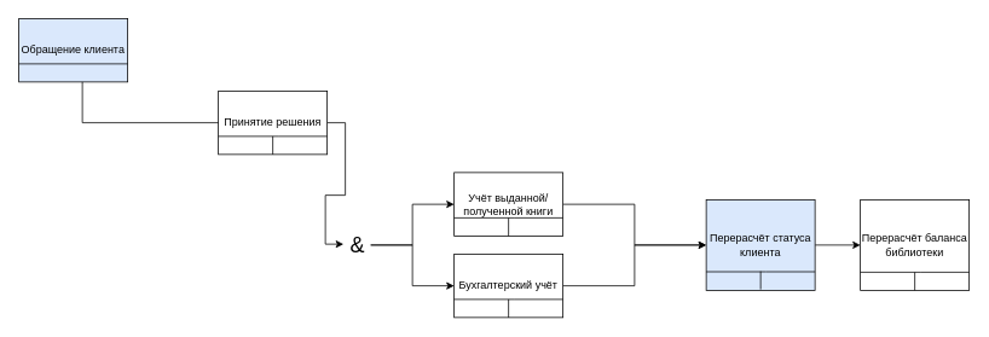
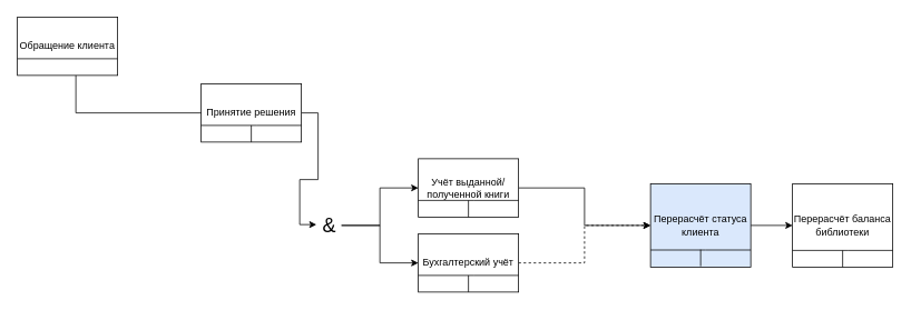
  <mxCell id="0" />
  <mxCell id="1" parent="0" />
- <mxCell id="2" value="Обращение клиента" style="rounded=0;whiteSpace=wrap;html=1;fillColor=#dae8fc;" vertex="1" parent="1"><mxGeometry x="20" y="20" width="120" height="70" as="geometry" /></mxCell>
+ <mxCell id="2" value="Обращение клиента" style="rounded=0;whiteSpace=wrap;html=1;" vertex="1" parent="1"><mxGeometry x="20" y="20" width="120" height="70" as="geometry" /></mxCell>
  <mxCell id="3" value="" style="endArrow=none;html=1;rounded=0;" edge="1" parent="1"><mxGeometry width="50" height="50" relative="1" as="geometry"><mxPoint x="20" y="70" as="sourcePoint" /><mxPoint x="140" y="70" as="targetPoint" /></mxGeometry></mxCell>
  <mxCell id="4" style="edgeStyle=orthogonalEdgeStyle;rounded=0;orthogonalLoop=1;jettySize=auto;html=1;entryX=0;entryY=0.45;entryDx=0;entryDy=0;entryPerimeter=0;" edge="1" parent="1" source="5" target="24"><mxGeometry relative="1" as="geometry" /></mxCell>
  <mxCell id="5" value="Принятие решения" style="rounded=0;whiteSpace=wrap;html=1;" vertex="1" parent="1"><mxGeometry x="240" y="100" width="120" height="70" as="geometry" /></mxCell>
  <mxCell id="6" value="" style="endArrow=none;html=1;rounded=0;" edge="1" parent="1"><mxGeometry width="50" height="50" relative="1" as="geometry"><mxPoint x="240" y="150" as="sourcePoint" /><mxPoint x="360" y="150" as="targetPoint" /><Array as="points"><mxPoint x="306" y="150" /></Array></mxGeometry></mxCell>
  <mxCell id="7" value="" style="endArrow=none;html=1;rounded=0;" edge="1" parent="1"><mxGeometry width="50" height="50" relative="1" as="geometry"><mxPoint x="300" y="170" as="sourcePoint" /><mxPoint x="300" y="150" as="targetPoint" /></mxGeometry></mxCell>
  <mxCell id="8" style="edgeStyle=orthogonalEdgeStyle;rounded=0;orthogonalLoop=1;jettySize=auto;html=1;" edge="1" parent="1" source="9" target="17"><mxGeometry relative="1" as="geometry" /></mxCell>
  <mxCell id="9" value="Учёт выданной/полученной книги" style="rounded=0;whiteSpace=wrap;html=1;" vertex="1" parent="1"><mxGeometry x="500" y="190" width="120" height="70" as="geometry" /></mxCell>
  <mxCell id="10" value="" style="endArrow=none;html=1;rounded=0;" edge="1" parent="1"><mxGeometry width="50" height="50" relative="1" as="geometry"><mxPoint x="500" y="240" as="sourcePoint" /><mxPoint x="620" y="240" as="targetPoint" /><Array as="points"><mxPoint x="566" y="240" /></Array></mxGeometry></mxCell>
  <mxCell id="11" value="" style="endArrow=none;html=1;rounded=0;" edge="1" parent="1"><mxGeometry width="50" height="50" relative="1" as="geometry"><mxPoint x="560" y="260" as="sourcePoint" /><mxPoint x="560" y="240" as="targetPoint" /></mxGeometry></mxCell>
  <mxCell id="12" value="" style="endArrow=none;html=1;rounded=0;" edge="1" parent="1" source="5"><mxGeometry width="50" height="50" relative="1" as="geometry"><mxPoint x="220" y="140" as="sourcePoint" /><mxPoint x="90" y="90" as="targetPoint" /><Array as="points"><mxPoint x="90" y="135" /></Array></mxGeometry></mxCell>
  <mxCell id="13" value="Перерасчёт баланса библиотеки" style="rounded=0;whiteSpace=wrap;html=1;" vertex="1" parent="1"><mxGeometry x="948" y="220" width="120" height="100" as="geometry" /></mxCell>
  <mxCell id="14" value="" style="endArrow=none;html=1;rounded=0;" edge="1" parent="1"><mxGeometry width="50" height="50" relative="1" as="geometry"><mxPoint x="948" y="300" as="sourcePoint" /><mxPoint x="1068" y="300" as="targetPoint" /><Array as="points"><mxPoint x="1014" y="300" /></Array></mxGeometry></mxCell>
  <mxCell id="15" value="" style="endArrow=none;html=1;rounded=0;" edge="1" parent="1"><mxGeometry width="50" height="50" relative="1" as="geometry"><mxPoint x="1008" y="320" as="sourcePoint" /><mxPoint x="1008" y="300" as="targetPoint" /></mxGeometry></mxCell>
  <mxCell id="16" style="edgeStyle=orthogonalEdgeStyle;rounded=0;orthogonalLoop=1;jettySize=auto;html=1;entryX=0;entryY=0.5;entryDx=0;entryDy=0;" edge="1" parent="1" source="17" target="13"><mxGeometry relative="1" as="geometry" /></mxCell>
  <mxCell id="17" value="Перерасчёт статуса клиента" style="rounded=0;whiteSpace=wrap;html=1;fillColor=#dae8fc;" vertex="1" parent="1"><mxGeometry x="778" y="220" width="120" height="100" as="geometry" /></mxCell>
  <mxCell id="18" value="" style="endArrow=none;html=1;rounded=0;" edge="1" parent="1"><mxGeometry width="50" height="50" relative="1" as="geometry"><mxPoint x="778" y="299.5" as="sourcePoint" /><mxPoint x="898" y="299.5" as="targetPoint" /><Array as="points"><mxPoint x="844" y="299.5" /></Array></mxGeometry></mxCell>
  <mxCell id="19" value="" style="endArrow=none;html=1;rounded=0;" edge="1" parent="1"><mxGeometry width="50" height="50" relative="1" as="geometry"><mxPoint x="838" y="319" as="sourcePoint" /><mxPoint x="838" y="299" as="targetPoint" /></mxGeometry></mxCell>
- <mxCell id="20" style="edgeStyle=orthogonalEdgeStyle;rounded=0;orthogonalLoop=1;jettySize=auto;html=1;" edge="1" parent="1" source="21" target="17"><mxGeometry relative="1" as="geometry" /></mxCell>
+ <mxCell id="20" style="edgeStyle=orthogonalEdgeStyle;rounded=0;orthogonalLoop=1;jettySize=auto;html=1;dashed=1;" edge="1" parent="1" source="21" target="17"><mxGeometry relative="1" as="geometry" /></mxCell>
  <mxCell id="21" value="Бухгалтерский учёт" style="rounded=0;whiteSpace=wrap;html=1;" vertex="1" parent="1"><mxGeometry x="500" y="280" width="120" height="70" as="geometry" /></mxCell>
  <mxCell id="22" style="edgeStyle=orthogonalEdgeStyle;rounded=0;orthogonalLoop=1;jettySize=auto;html=1;" edge="1" parent="1" source="24" target="9"><mxGeometry relative="1" as="geometry" /></mxCell>
  <mxCell id="23" style="edgeStyle=orthogonalEdgeStyle;rounded=0;orthogonalLoop=1;jettySize=auto;html=1;" edge="1" parent="1" source="24" target="21"><mxGeometry relative="1" as="geometry" /></mxCell>
  <mxCell id="24" value="&lt;font style=&quot;font-size: 24px;&quot;&gt;&amp;amp;&lt;/font&gt;" style="text;html=1;align=center;verticalAlign=middle;resizable=0;points=[];autosize=1;strokeColor=none;fillColor=none;" vertex="1" parent="1"><mxGeometry x="378" y="260" width="30" height="20" as="geometry" /></mxCell>
  <mxCell id="25" value="" style="endArrow=none;html=1;rounded=0;" edge="1" parent="1"><mxGeometry width="50" height="50" relative="1" as="geometry"><mxPoint x="500" y="330" as="sourcePoint" /><mxPoint x="620" y="330" as="targetPoint" /><Array as="points"><mxPoint x="566" y="330" /></Array></mxGeometry></mxCell>
  <mxCell id="26" value="" style="endArrow=none;html=1;rounded=0;" edge="1" parent="1"><mxGeometry width="50" height="50" relative="1" as="geometry"><mxPoint x="560" y="350" as="sourcePoint" /><mxPoint x="560" y="330" as="targetPoint" /></mxGeometry></mxCell>
